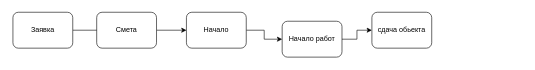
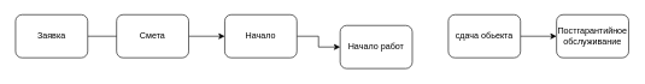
  <mxCell id="0" />
  <mxCell id="1" parent="0" />
  <mxCell id="2" style="edgeStyle=orthogonalEdgeStyle;rounded=0;orthogonalLoop=1;jettySize=auto;html=1;" edge="1" parent="1" source="3"><mxGeometry relative="1" as="geometry"><mxPoint x="240" y="50" as="targetPoint" /></mxGeometry></mxCell>
  <mxCell id="3" value="&lt;font style=&quot;vertical-align: inherit;&quot;&gt;&lt;font style=&quot;vertical-align: inherit;&quot;&gt;Заявка&lt;/font&gt;&lt;/font&gt;" style="rounded=1;whiteSpace=wrap;html=1;" vertex="1" parent="1"><mxGeometry x="20" y="20" width="100" height="60" as="geometry" /></mxCell>
  <mxCell id="4" style="edgeStyle=orthogonalEdgeStyle;rounded=0;orthogonalLoop=1;jettySize=auto;html=1;" edge="1" parent="1" source="5" target="7"><mxGeometry relative="1" as="geometry" /></mxCell>
  <mxCell id="5" value="&lt;font style=&quot;vertical-align: inherit;&quot;&gt;&lt;font style=&quot;vertical-align: inherit;&quot;&gt;&lt;font style=&quot;vertical-align: inherit;&quot;&gt;&lt;font style=&quot;vertical-align: inherit;&quot;&gt;Смета&lt;/font&gt;&lt;/font&gt;&lt;/font&gt;&lt;/font&gt;" style="rounded=1;whiteSpace=wrap;html=1;" vertex="1" parent="1"><mxGeometry x="160" y="20" width="100" height="60" as="geometry" /></mxCell>
  <mxCell id="6" value="" style="edgeStyle=orthogonalEdgeStyle;rounded=0;orthogonalLoop=1;jettySize=auto;html=1;" edge="1" parent="1" source="7" target="9"><mxGeometry relative="1" as="geometry" /></mxCell>
  <mxCell id="7" value="&lt;font style=&quot;vertical-align: inherit;&quot;&gt;&lt;font style=&quot;vertical-align: inherit;&quot;&gt;Начало&lt;/font&gt;&lt;/font&gt;" style="rounded=1;whiteSpace=wrap;html=1;" vertex="1" parent="1"><mxGeometry x="310" y="20" width="100" height="60" as="geometry" /></mxCell>
- <mxCell id="8" value="" style="edgeStyle=orthogonalEdgeStyle;rounded=0;orthogonalLoop=1;jettySize=auto;html=1;" edge="1" parent="1" source="9" target="11"><mxGeometry relative="1" as="geometry" /></mxCell>
  <mxCell id="9" value="&lt;font style=&quot;vertical-align: inherit;&quot;&gt;&lt;font style=&quot;vertical-align: inherit;&quot;&gt;Начало работ&lt;/font&gt;&lt;/font&gt;" style="rounded=1;whiteSpace=wrap;html=1;" vertex="1" parent="1"><mxGeometry x="470" y="35" width="100" height="60" as="geometry" /></mxCell>
+ <mxCell id="10" value="" style="edgeStyle=orthogonalEdgeStyle;rounded=0;orthogonalLoop=1;jettySize=auto;html=1;" edge="1" parent="1" source="11" target="12"><mxGeometry relative="1" as="geometry" /></mxCell>
  <mxCell id="11" value="&lt;font style=&quot;vertical-align: inherit;&quot;&gt;&lt;font style=&quot;vertical-align: inherit;&quot;&gt;сдача обьекта&lt;/font&gt;&lt;/font&gt;" style="rounded=1;whiteSpace=wrap;html=1;" vertex="1" parent="1"><mxGeometry x="620" y="20" width="100" height="60" as="geometry" /></mxCell>
+ <mxCell id="12" value="&lt;font style=&quot;vertical-align: inherit;&quot;&gt;&lt;font style=&quot;vertical-align: inherit;&quot;&gt;&lt;font style=&quot;vertical-align: inherit;&quot;&gt;&lt;font style=&quot;vertical-align: inherit;&quot;&gt;Постгарантийное обслуживание&lt;/font&gt;&lt;/font&gt;&lt;/font&gt;&lt;/font&gt;" style="rounded=1;whiteSpace=wrap;html=1;" vertex="1" parent="1"><mxGeometry x="770" y="20" width="100" height="60" as="geometry" /></mxCell>
